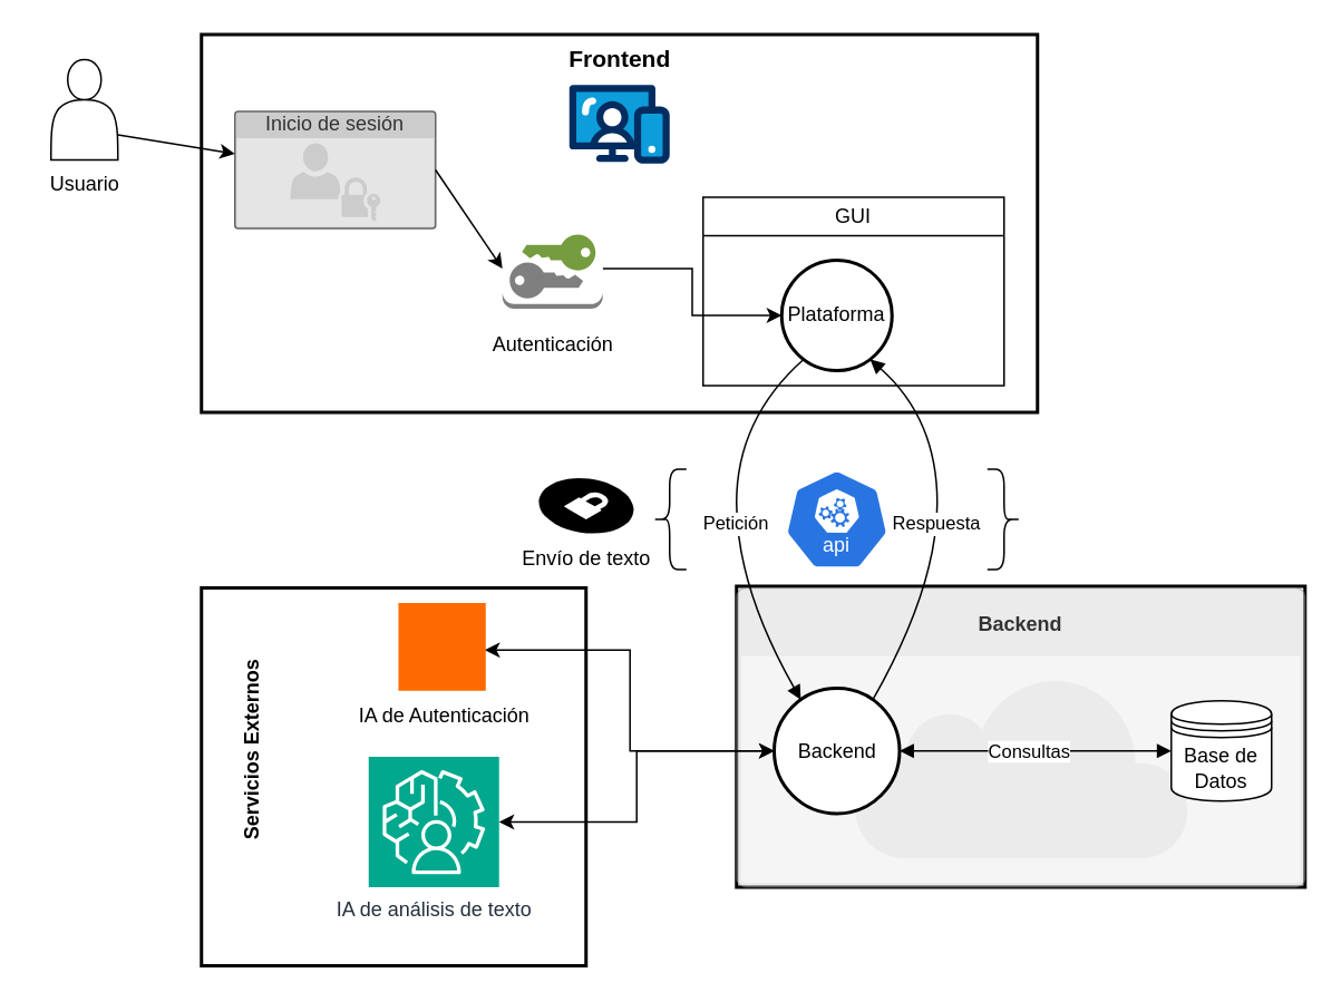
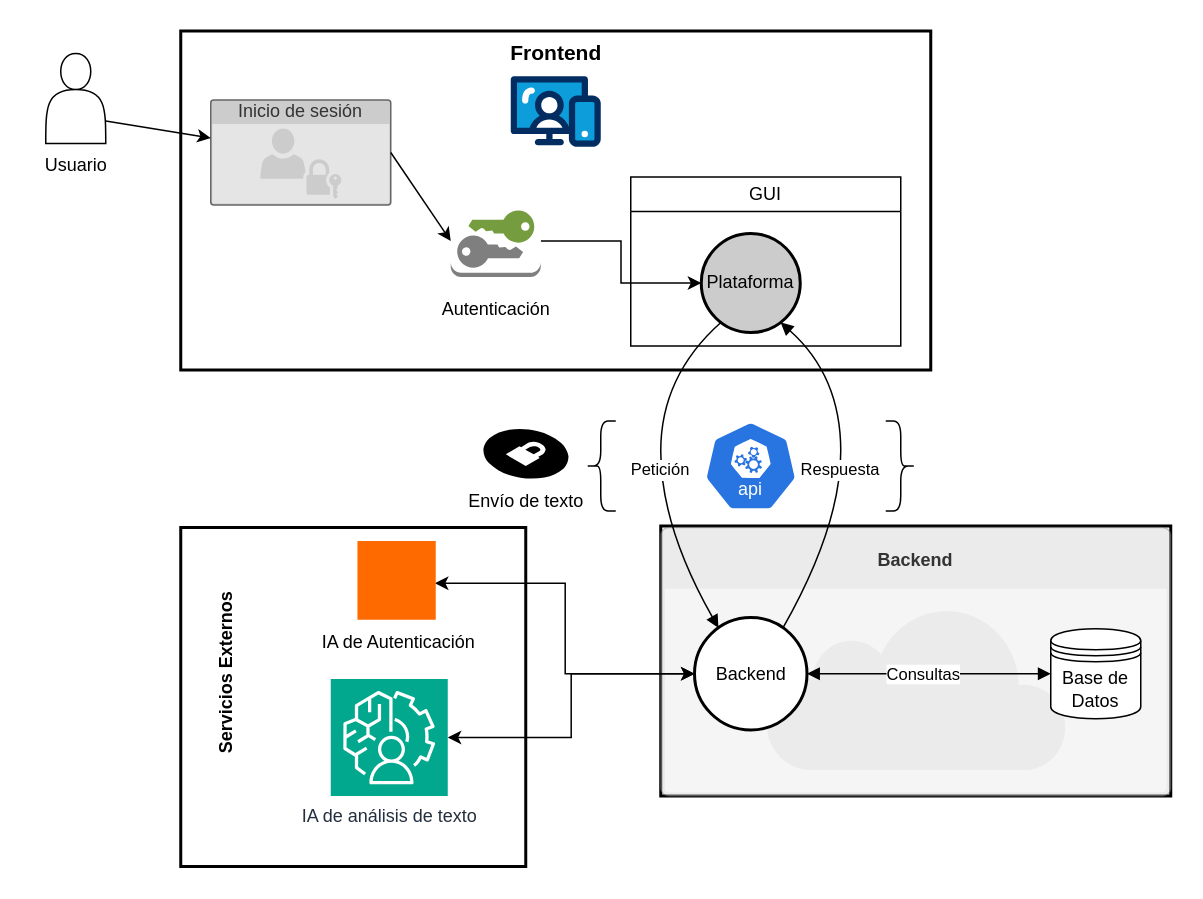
  <mxCell id="0" />
  <mxCell id="1" parent="0" />
  <mxCell id="2" value="" style="whiteSpace=wrap;strokeWidth=2;" vertex="1" parent="1"><mxGeometry x="120" y="351" width="230" height="226" as="geometry" /></mxCell>
  <mxCell id="3" value="" style="whiteSpace=wrap;strokeWidth=2;" parent="1" vertex="1"><mxGeometry x="440" y="350" width="340" height="180" as="geometry" /></mxCell>
  <mxCell id="4" value="&lt;div&gt;&lt;b&gt;&lt;br&gt;&lt;/b&gt;&lt;/div&gt;&lt;div&gt;&lt;b&gt;Backend&lt;/b&gt;&lt;/div&gt;" style="html=1;whiteSpace=wrap;labelPosition=center;verticalLabelPosition=middle;verticalAlign=top;align=center;fontSize=12;outlineConnect=0;spacingTop=-6;sketch=0;shape=mxgraph.sitemap.cloud;fillColor=#CCCCCC;fontColor=#333333;strokeColor=#666666;fillStyle=auto;gradientColor=none;opacity=40;" parent="1" vertex="1"><mxGeometry x="440" y="351" width="340" height="179" as="geometry" /></mxCell>
  <mxCell id="5" value="" style="whiteSpace=wrap;strokeWidth=2;" parent="1" vertex="1"><mxGeometry x="120" y="20" width="500" height="226" as="geometry" /></mxCell>
- <mxCell id="6" value="Plataforma" style="ellipse;aspect=fixed;strokeWidth=2;whiteSpace=wrap;perimeterSpacing=0;" parent="1" vertex="1"><mxGeometry x="467" y="155" width="66" height="66" as="geometry" /></mxCell>
+ <mxCell id="6" value="Plataforma" style="ellipse;aspect=fixed;strokeWidth=2;whiteSpace=wrap;perimeterSpacing=0;fillColor=#cccccc;" parent="1" vertex="1"><mxGeometry x="467" y="155" width="66" height="66" as="geometry" /></mxCell>
  <mxCell id="7" value="Backend" style="ellipse;aspect=fixed;strokeWidth=2;whiteSpace=wrap;" parent="1" vertex="1"><mxGeometry x="462.5" y="411" width="75" height="75" as="geometry" /></mxCell>
  <mxCell id="8" value="Petición" style="curved=1;startArrow=none;endArrow=block;exitX=0.12;exitY=1.01;entryX=0.15;entryY=0;" parent="1" source="6" target="7" edge="1"><mxGeometry relative="1" as="geometry"><Array as="points"><mxPoint x="440" y="250" /><mxPoint x="440" y="350" /></Array></mxGeometry></mxCell>
  <mxCell id="9" value="Respuesta" style="curved=1;startArrow=none;endArrow=block;exitX=0.85;exitY=0;entryX=0.89;entryY=1.01;" parent="1" source="7" target="6" edge="1"><mxGeometry relative="1" as="geometry"><Array as="points"><mxPoint x="560" y="350" /><mxPoint x="560" y="250" /></Array></mxGeometry></mxCell>
  <mxCell id="10" value="" style="edgeStyle=orthogonalEdgeStyle;rounded=0;orthogonalLoop=1;jettySize=auto;html=1;" parent="1" source="20" target="6" edge="1"><mxGeometry relative="1" as="geometry"><mxPoint x="380" y="169.957" as="sourcePoint" /></mxGeometry></mxCell>
  <mxCell id="11" value="Base de Datos" style="shape=datastore;whiteSpace=wrap;html=1;" parent="1" vertex="1"><mxGeometry x="700" y="418.5" width="60" height="60" as="geometry" /></mxCell>
  <mxCell id="12" value="&lt;b&gt;&lt;font style=&quot;font-size: 14px;&quot;&gt;Frontend&lt;/font&gt;&lt;/b&gt;" style="text;html=1;align=center;verticalAlign=middle;resizable=0;points=[];autosize=1;strokeColor=none;fillColor=none;" parent="1" vertex="1"><mxGeometry x="330" y="20" width="80" height="30" as="geometry" /></mxCell>
  <mxCell id="13" value="" style="endArrow=block;startArrow=block;endFill=1;startFill=1;html=1;rounded=0;exitX=1;exitY=0.5;exitDx=0;exitDy=0;entryX=0;entryY=0.5;entryDx=0;entryDy=0;" parent="1" source="7" target="11" edge="1"><mxGeometry width="160" relative="1" as="geometry"><mxPoint x="460" y="421" as="sourcePoint" /><mxPoint x="620" y="421" as="targetPoint" /></mxGeometry></mxCell>
  <mxCell id="14" value="Consultas" style="edgeLabel;html=1;align=center;verticalAlign=middle;resizable=0;points=[];" parent="13" vertex="1" connectable="0"><mxGeometry x="-0.114" y="-1" relative="1" as="geometry"><mxPoint x="5" y="-1" as="offset" /></mxGeometry></mxCell>
  <mxCell id="15" value="Inicio de sesión" style="html=1;whiteSpace=wrap;strokeColor=#666666;fillColor=#CCCCCC;labelPosition=center;verticalLabelPosition=middle;verticalAlign=top;align=center;fontSize=12;outlineConnect=0;spacingTop=-6;fontColor=#333333;sketch=0;shape=mxgraph.sitemap.login;" parent="1" vertex="1"><mxGeometry x="140" y="66" width="120" height="70" as="geometry" /></mxCell>
  <mxCell id="16" value="" style="group" parent="1" vertex="1" connectable="0"><mxGeometry x="20" y="35" width="60" height="90" as="geometry" /></mxCell>
  <mxCell id="17" value="" style="shape=actor;whiteSpace=wrap;html=1;movable=1;resizable=1;rotatable=1;deletable=1;editable=1;locked=0;connectable=1;" parent="16" vertex="1"><mxGeometry x="10" width="40" height="60" as="geometry" /></mxCell>
  <mxCell id="18" value="Usuario" style="text;html=1;align=center;verticalAlign=middle;resizable=1;points=[];autosize=1;strokeColor=none;fillColor=none;movable=1;rotatable=1;deletable=1;editable=1;locked=0;connectable=1;" parent="16" vertex="1"><mxGeometry y="60" width="60" height="30" as="geometry" /></mxCell>
  <mxCell id="19" value="" style="endArrow=classic;html=1;rounded=0;exitX=1;exitY=0.75;exitDx=0;exitDy=0;" parent="1" source="17" target="15" edge="1"><mxGeometry width="50" height="50" relative="1" as="geometry"><mxPoint x="130" y="260" as="sourcePoint" /><mxPoint x="180" y="210" as="targetPoint" /></mxGeometry></mxCell>
  <mxCell id="20" value="" style="outlineConnect=0;dashed=0;verticalLabelPosition=bottom;verticalAlign=top;align=center;html=1;shape=mxgraph.aws3.long_term_security_credential;fillColor=#ffffff;gradientColor=none;" parent="1" vertex="1"><mxGeometry x="300" y="136" width="60" height="48" as="geometry" /></mxCell>
  <mxCell id="21" value="Autenticación" style="text;html=1;align=center;verticalAlign=middle;resizable=0;points=[];autosize=1;strokeColor=none;fillColor=none;" parent="1" vertex="1"><mxGeometry x="280" y="191" width="100" height="30" as="geometry" /></mxCell>
  <mxCell id="22" value="" style="edgeStyle=none;orthogonalLoop=1;jettySize=auto;html=1;rounded=0;entryX=0;entryY=0.5;entryDx=0;entryDy=0;entryPerimeter=0;exitX=1;exitY=0.5;exitDx=0;exitDy=0;exitPerimeter=0;" parent="1" source="15" target="20" edge="1"><mxGeometry width="100" relative="1" as="geometry"><mxPoint x="170" y="260" as="sourcePoint" /><mxPoint x="270" y="260" as="targetPoint" /><Array as="points" /></mxGeometry></mxCell>
  <mxCell id="23" value="" style="verticalLabelPosition=bottom;aspect=fixed;html=1;shape=mxgraph.salesforce.web;" parent="1" vertex="1"><mxGeometry x="340" y="50" width="60" height="47.4" as="geometry" /></mxCell>
  <mxCell id="24" value="&lt;span style=&quot;font-weight: 400;&quot;&gt;GUI&lt;/span&gt;" style="swimlane;whiteSpace=wrap;html=1;startSize=23;" parent="1" vertex="1"><mxGeometry x="420" y="117.4" width="180" height="112.6" as="geometry" /></mxCell>
  <mxCell id="25" value="" style="aspect=fixed;sketch=0;html=1;dashed=0;whitespace=wrap;verticalLabelPosition=bottom;verticalAlign=top;fillColor=#2875E2;strokeColor=#ffffff;points=[[0.005,0.63,0],[0.1,0.2,0],[0.9,0.2,0],[0.5,0,0],[0.995,0.63,0],[0.72,0.99,0],[0.5,1,0],[0.28,0.99,0]];shape=mxgraph.kubernetes.icon2;kubernetesLabel=1;prIcon=api" parent="1" vertex="1"><mxGeometry x="468.75" y="280" width="62.5" height="60" as="geometry" /></mxCell>
  <mxCell id="26" value="" style="group" parent="1" vertex="1" connectable="0"><mxGeometry x="320" y="285" width="80" height="64" as="geometry" /></mxCell>
  <mxCell id="27" value="" style="verticalLabelPosition=bottom;html=1;verticalAlign=top;strokeWidth=1;align=center;outlineConnect=0;dashed=0;outlineConnect=0;shape=mxgraph.aws3d.secureConnection;fillColor=#000000;strokeColor=#ffffff;aspect=fixed;" parent="26" vertex="1"><mxGeometry x="1.5" width="57.0" height="34" as="geometry" /></mxCell>
  <mxCell id="28" value="Envío de texto" style="text;html=1;align=center;verticalAlign=middle;resizable=0;points=[];autosize=1;strokeColor=none;fillColor=none;" parent="26" vertex="1"><mxGeometry x="-20" y="34" width="100" height="30" as="geometry" /></mxCell>
  <mxCell id="29" value="" style="shape=curlyBracket;whiteSpace=wrap;html=1;rounded=1;labelPosition=left;verticalLabelPosition=middle;align=right;verticalAlign=middle;" parent="1" vertex="1"><mxGeometry x="390" y="280" width="20" height="60" as="geometry" /></mxCell>
  <mxCell id="30" value="" style="shape=curlyBracket;whiteSpace=wrap;html=1;rounded=1;labelPosition=left;verticalLabelPosition=middle;align=right;verticalAlign=middle;size=0.5;rotation=-180;" vertex="1" parent="1"><mxGeometry x="590" y="280" width="20" height="60" as="geometry" /></mxCell>
  <mxCell id="31" value="IA de análisis de texto" style="sketch=0;points=[[0,0,0],[0.25,0,0],[0.5,0,0],[0.75,0,0],[1,0,0],[0,1,0],[0.25,1,0],[0.5,1,0],[0.75,1,0],[1,1,0],[0,0.25,0],[0,0.5,0],[0,0.75,0],[1,0.25,0],[1,0.5,0],[1,0.75,0]];outlineConnect=0;fontColor=#232F3E;fillColor=#01A88D;strokeColor=#ffffff;dashed=0;verticalLabelPosition=bottom;verticalAlign=top;align=center;html=1;fontSize=12;fontStyle=0;aspect=fixed;shape=mxgraph.aws4.resourceIcon;resIcon=mxgraph.aws4.augmented_ai;" vertex="1" parent="1"><mxGeometry y="452" width="78" height="78" as="geometry" x="220" /></mxCell>
  <mxCell id="32" style="edgeStyle=orthogonalEdgeStyle;rounded=0;orthogonalLoop=1;jettySize=auto;html=1;entryX=0.989;entryY=0.536;entryDx=0;entryDy=0;entryPerimeter=0;startArrow=classic;startFill=1;" edge="1" parent="1" source="7" target="34"><mxGeometry relative="1" as="geometry"><mxPoint x="340" y="441" as="targetPoint" /></mxGeometry></mxCell>
  <mxCell id="33" value="" style="group" vertex="1" connectable="0" parent="1"><mxGeometry x="200" y="360" width="130" height="82.5" as="geometry" /></mxCell>
  <mxCell id="34" value="" style="points=[];aspect=fixed;html=1;align=center;shadow=0;dashed=0;fillColor=#FF6A00;strokeColor=none;shape=mxgraph.alibaba_cloud.mps-ai;" vertex="1" parent="33"><mxGeometry x="37.8" width="52.2" height="52.5" as="geometry" /></mxCell>
  <mxCell id="35" value="IA de Autenticación" style="text;html=1;align=center;verticalAlign=middle;resizable=0;points=[];autosize=1;strokeColor=none;fillColor=none;" vertex="1" parent="33"><mxGeometry y="52.5" width="130" height="30" as="geometry" /></mxCell>
  <mxCell id="36" style="edgeStyle=orthogonalEdgeStyle;rounded=0;orthogonalLoop=1;jettySize=auto;html=1;startArrow=classic;startFill=1;" edge="1" parent="1" source="7" target="31"><mxGeometry relative="1" as="geometry" /></mxCell>
  <mxCell id="37" value="&lt;b&gt;Servicios Externos&lt;/b&gt;" style="text;html=1;align=center;verticalAlign=middle;resizable=0;points=[];autosize=1;strokeColor=none;fillColor=none;rotation=-90;" vertex="1" parent="1"><mxGeometry x="85" y="433.5" width="130" height="30" as="geometry" /></mxCell>
